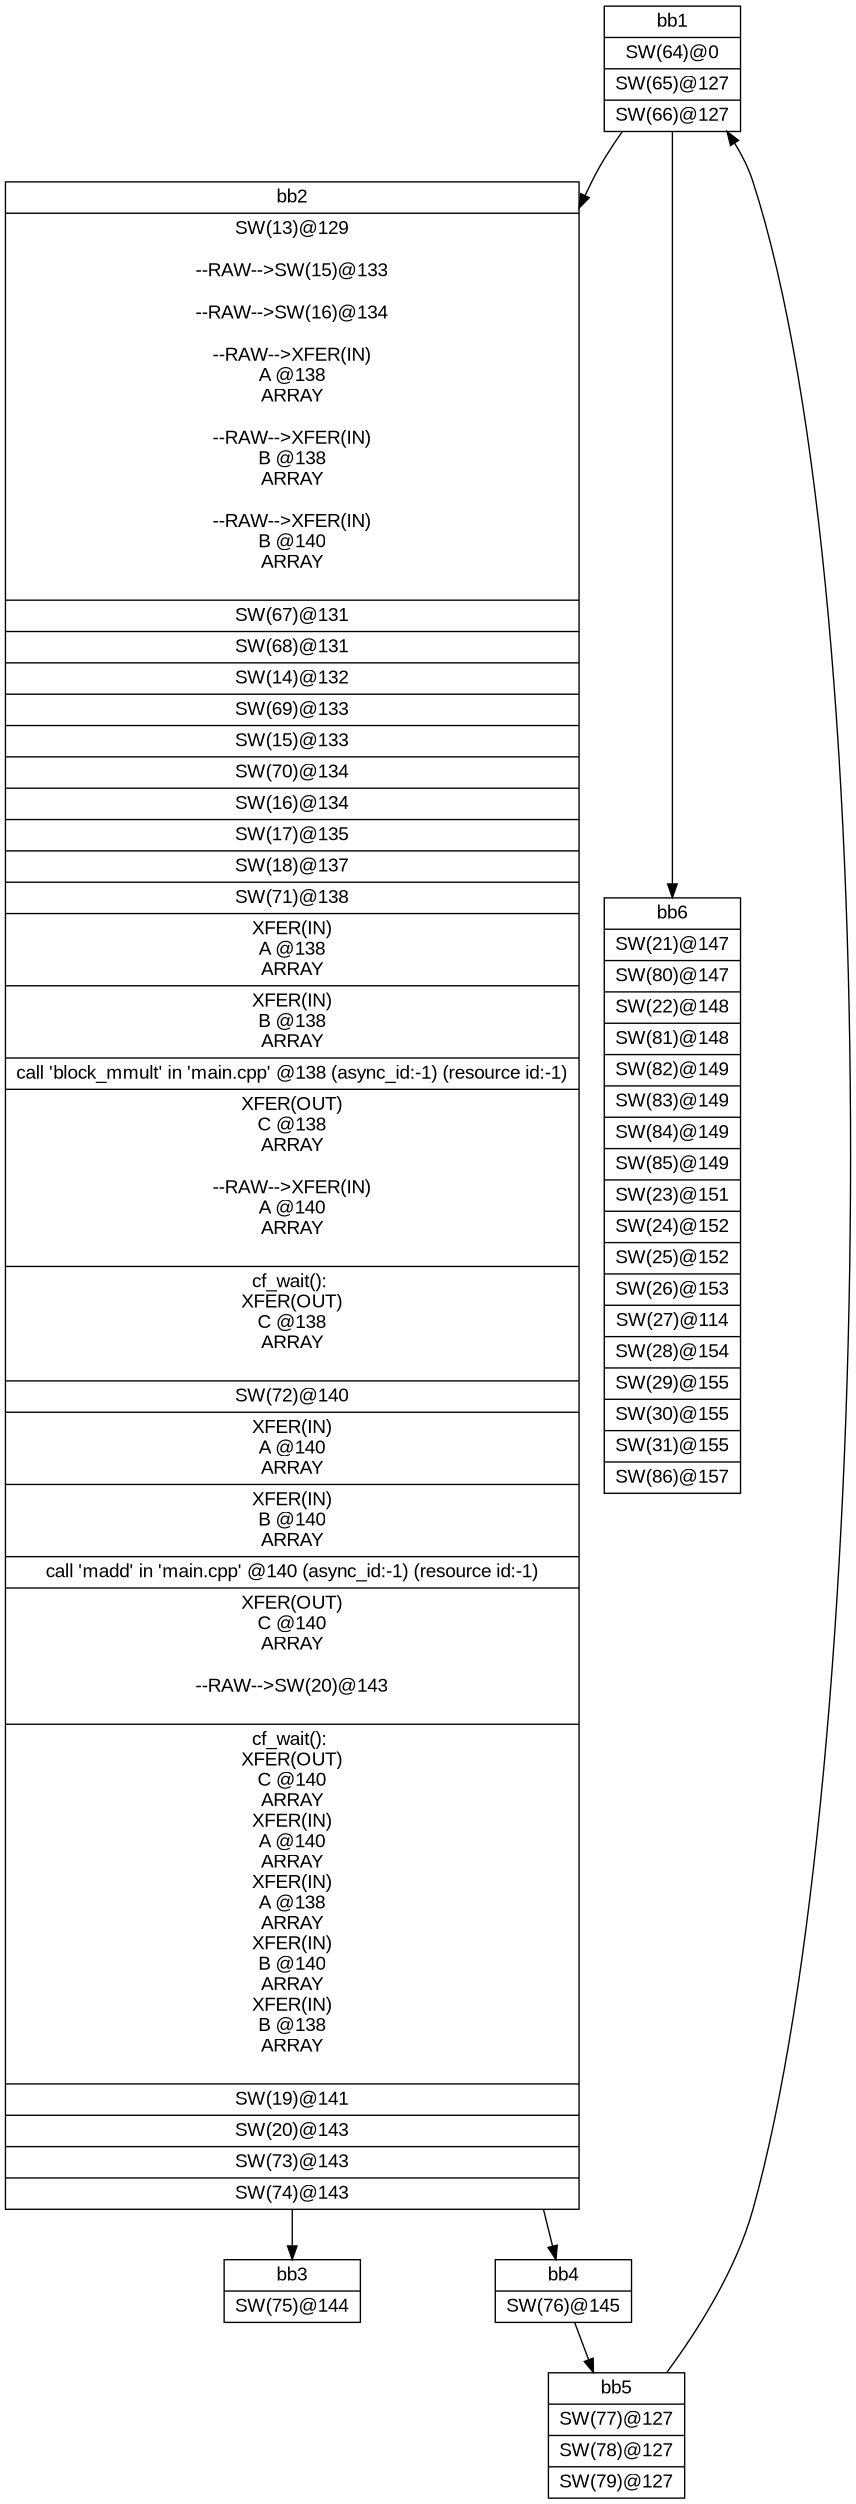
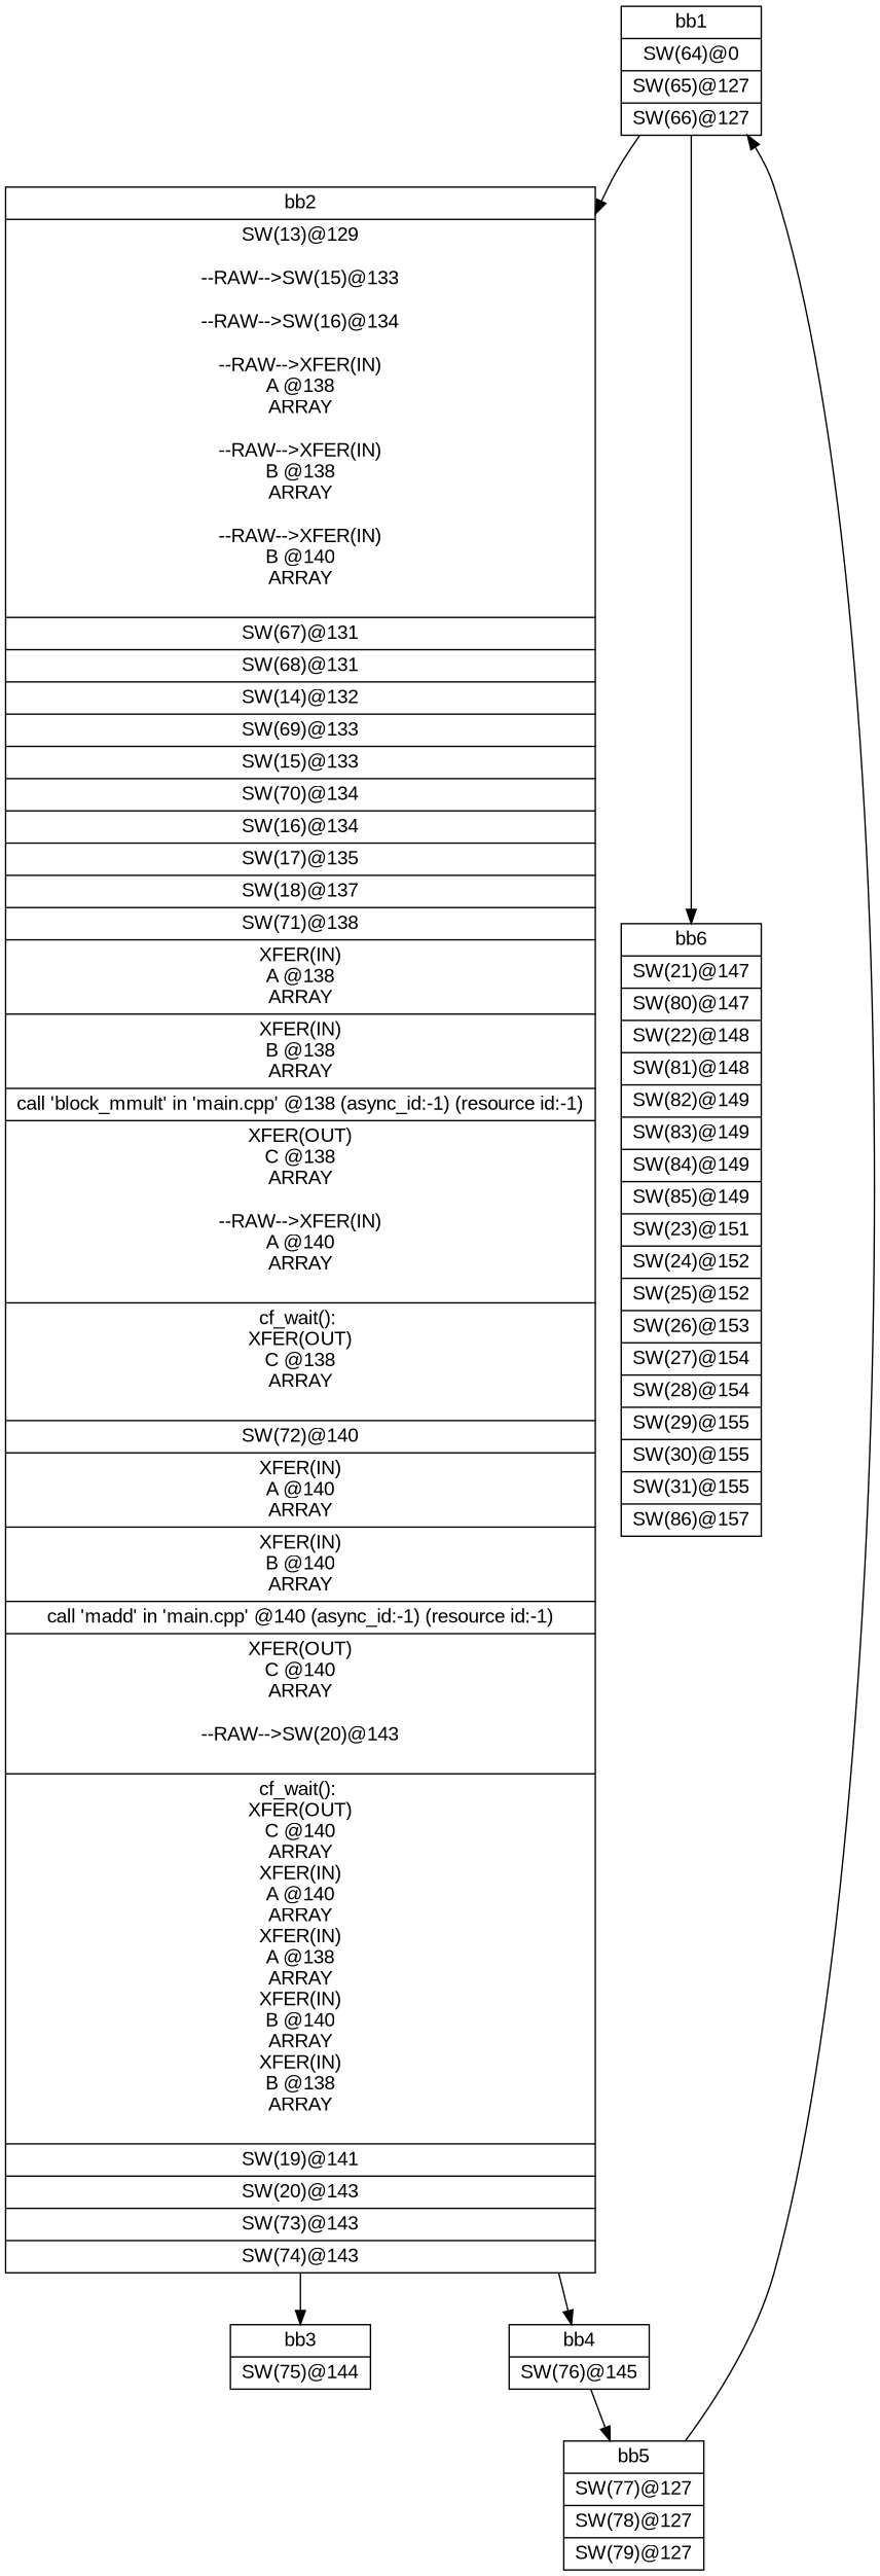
  digraph {
    fontname="Liberation Sans"
    node [fontname="Liberation Sans" shape=record]
    edge [fontname="Liberation Sans"]
    n1 [label="{bb1|<x000001AF8AC4B6A0>SW(64)@0\n|<x000001AF8AC4AF20>SW(65)@127\n|<x000001AF8AC4B740>SW(66)@127\n}"]
    n2 [label="{bb2|<x000001AF8A42CE80>SW(13)@129\n\n--RAW--\>SW(15)@133\n\n--RAW--\>SW(16)@134\n\n--RAW--\>XFER(IN)\nA @138\nARRAY\n\n--RAW--\>XFER(IN)\nB @138\nARRAY\n\n--RAW--\>XFER(IN)\nB @140\nARRAY\n\n|<x000001AF8AC4C460>SW(67)@131\n|<x000001AF8AC4ACA0>SW(68)@131\n|<x000001AF8A42E6E0>SW(14)@132\n|<x000001AF8AC4B420>SW(69)@133\n|<x000001AF8A42DA60>SW(15)@133\n|<x000001AF8AC4B100>SW(70)@134\n|<x000001AF8A42D6A0>SW(16)@134\n|<x000001AF8A42D7E0>SW(17)@135\n|<x000001AF8A42CDE0>SW(18)@137\n|<x000001AF8AC4B240>SW(71)@138\n|<x000001AF8AC4B380>XFER(IN)\nA @138\nARRAY\n|<x000001AF8AC4B920>XFER(IN)\nB @138\nARRAY\n|<x000001AF8A059090>call 'block_mmult' in 'main.cpp' @138 (async_id:-1) (resource id:-1)\n|<x000001AF8AC4BA60>XFER(OUT)\nC @138\nARRAY\n\n--RAW--\>XFER(IN)\nA @140\nARRAY\n\n|<x000001AF8AC4C5A0>cf_wait(): \nXFER(OUT)\nC @138\nARRAY\n\n|<x000001AF8AC4AC00>SW(72)@140\n|<x000001AF8AC4BB00>XFER(IN)\nA @140\nARRAY\n|<x000001AF8AC4ADE0>XFER(IN)\nB @140\nARRAY\n|<x000001AF8A059170>call 'madd' in 'main.cpp' @140 (async_id:-1) (resource id:-1)\n|<x000001AF8AC4BBA0>XFER(OUT)\nC @140\nARRAY\n\n--RAW--\>SW(20)@143\n\n|<x000001AF8AC4C6E0>cf_wait(): \nXFER(OUT)\nC @140\nARRAY\nXFER(IN)\nA @140\nARRAY\nXFER(IN)\nA @138\nARRAY\nXFER(IN)\nB @140\nARRAY\nXFER(IN)\nB @138\nARRAY\n\n|<x000001AF8A42E780>SW(19)@141\n|<x000001AF8A42E8C0>SW(20)@143\n|<x000001AF8AC4B600>SW(73)@143\n|<x000001AF8AC4B2E0>SW(74)@143\n}"]
-   n3 [label="{bb6|<x000001AF8A42D740>SW(21)@147\n|<x000001AF8AC4B9C0>SW(80)@147\n|<x000001AF8A42E820>SW(22)@148\n|<x000001AF8AC4AD40>SW(81)@148\n|<x000001AF8AC4C000>SW(82)@149\n|<x000001AF8AC4B7E0>SW(83)@149\n|<x000001AF8AC4B880>SW(84)@149\n|<x000001AF8AC4C0A0>SW(85)@149\n|<x000001AF8A42E320>SW(23)@151\n|<x000001AF8A42DC40>SW(24)@152\n|<x000001AF8A42E640>SW(25)@152\n|<x000001AF8A42E960>SW(26)@153\n|<x000001AF8A42E500>SW(27)@114\n|<x000001AF8A42CF20>SW(28)@154\n|<x000001AF8A42E3C0>SW(29)@155\n|<x000001AF8A42D560>SW(30)@155\n|<x000001AF8A42EB40>SW(31)@155\n|<x000001AF8AC4C1E0>SW(86)@157\n}"]
+   n3 [label="{bb6|<x000001AF8A42D740>SW(21)@147\n|<x000001AF8AC4B9C0>SW(80)@147\n|<x000001AF8A42E820>SW(22)@148\n|<x000001AF8AC4AD40>SW(81)@148\n|<x000001AF8AC4C000>SW(82)@149\n|<x000001AF8AC4B7E0>SW(83)@149\n|<x000001AF8AC4B880>SW(84)@149\n|<x000001AF8AC4C0A0>SW(85)@149\n|<x000001AF8A42E320>SW(23)@151\n|<x000001AF8A42DC40>SW(24)@152\n|<x000001AF8A42E640>SW(25)@152\n|<x000001AF8A42E960>SW(26)@153\n|<x000001AF8A42E500>SW(27)@154\n|<x000001AF8A42CF20>SW(28)@154\n|<x000001AF8A42E3C0>SW(29)@155\n|<x000001AF8A42D560>SW(30)@155\n|<x000001AF8A42EB40>SW(31)@155\n|<x000001AF8AC4C1E0>SW(86)@157\n}"]
    n4 [label="{bb3|<x000001AF8AC4B4C0>SW(75)@144\n}"]
    n5 [label="{bb4|<x000001AF8AC4C280>SW(76)@145\n}"]
    n6 [label="{bb5|<x000001AF8AC4C8C0>SW(77)@127\n|<x000001AF8AC4BF60>SW(78)@127\n|<x000001AF8AC4BEC0>SW(79)@127\n}"]
    n1 -> n2
    n1 -> n3
    n2 -> n4
    n2 -> n5
    n5 -> n6
    n6 -> n1
  }
